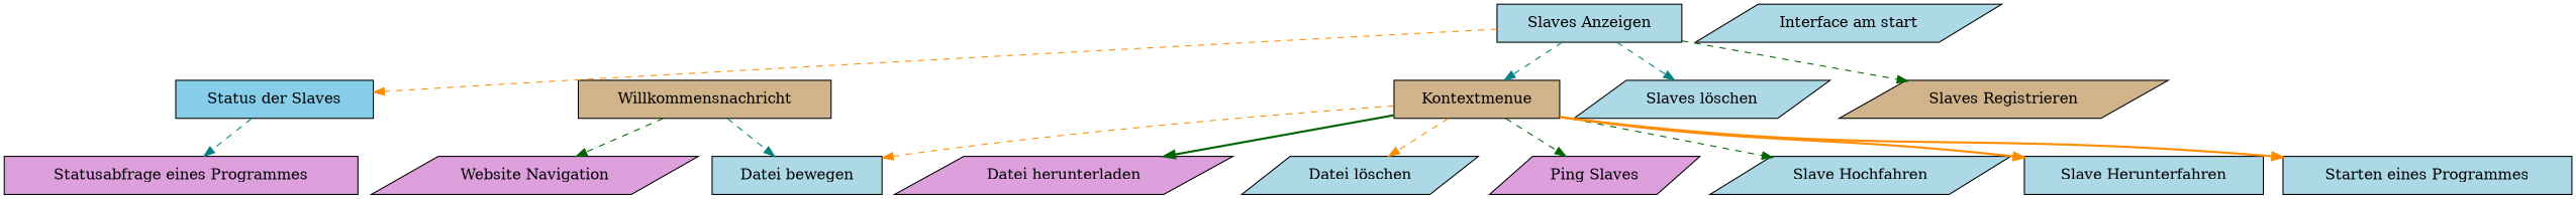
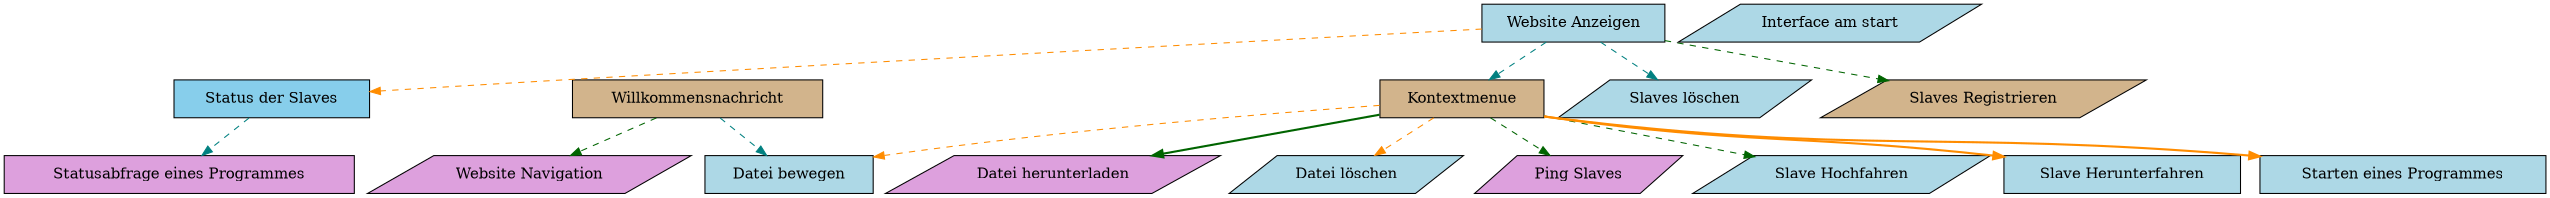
  digraph {
    autosize=false
    node [fillcolor=lightblue shape=box style=filled]
    edge [color=darkgreen style=dashed]
    n1 [fillcolor=tan height=0.5 label=Willkommensnachricht width=3.3039]
    n2 [fillcolor=plum height=0.5 label="Website Navigation" shape=parallelogram width=2.8345]
    n3 [height=0.5 label="Datei bewegen" width=2.2206]
-   n4 [height=0.5 label="Slaves Anzeigen" width=2.4192]
+   n4 [height=0.5 label="Website Anzeigen" width=2.4192]
    n5 [fillcolor=tan height=0.5 label="Slaves Registrieren" shape=parallelogram width=2.8345]
    n6 [fillcolor=skyblue height=0.5 label="Status der Slaves" width=2.5817]
    n7 [fillcolor=tan height=0.5 label=Kontextmenue width=2.1665]
    n8 [height=0.5 label="Slaves löschen" shape=parallelogram width=2.2026]
    n9 [fillcolor=plum height=0.5 label="Statusabfrage eines Programmes" width=4.6218]
    n10 [height=0.5 label="Slave Hochfahren" shape=parallelogram width=2.6178]
    n11 [height=0.5 label="Slave Herunterfahren" width=3.1233]
    n12 [height=0.5 label="Starten eines Programmes" width=3.7733]
    n13 [fillcolor=plum height=0.5 label="Datei herunterladen" shape=parallelogram width=2.9067]
    n14 [height=0.5 label="Datei löschen" shape=parallelogram width=2.0582]
    n15 [fillcolor=plum height=0.5 label="Ping Slaves" shape=parallelogram width=1.8054]
    n16 [height=0.5 label="Interface am start" shape=parallelogram width=2.672]
    n1 -> n2
    n1 -> n3 [color=teal]
    n4 -> n5
    n4 -> n6 [color=darkorange]
    n4 -> n7 [color=teal]
    n4 -> n8 [color=teal]
    n6 -> n9 [color=teal]
    n7 -> n3 [color=darkorange]
    n7 -> n10
    n7 -> n11 [color=darkorange style=bold]
    n7 -> n12 [color=darkorange style=bold]
    n7 -> n13 [style=bold]
    n7 -> n14 [color=darkorange]
    n7 -> n15
  }
